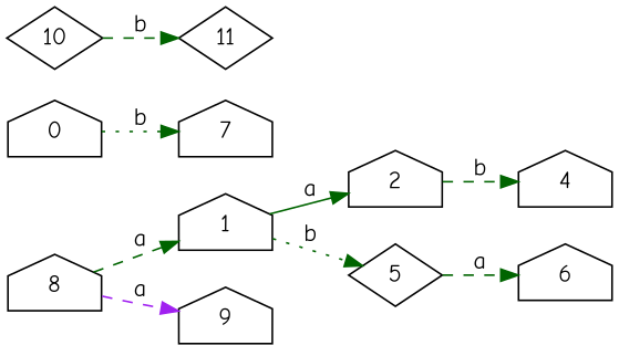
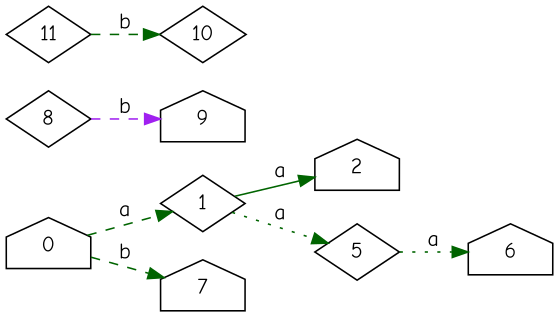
  digraph {
    fontname="Comic Neue"
    rankdir=LR
    node [fontname="Comic Neue" shape=house]
    edge [color=darkgreen fontname="Comic Neue" style=dashed]
-   1
+   1 [shape=diamond]
    0
    7
    2
    5 [shape=diamond]
-   4
    6
-   8
+   8 [shape=diamond]
    9
    10 [shape=diamond]
    11 [shape=diamond]
    1 -> 2 [label=a style=solid]
-   1 -> 5 [label=b style=dotted]
-   8 -> 1 [label=a]
-   0 -> 7 [label=b style=dotted]
-   2 -> 4 [label=b]
-   5 -> 6 [label=a]
-   8 -> 9 [color=purple label=a]
-   10 -> 11 [label=b]
+   1 -> 5 [label=a style=dotted]
+   0 -> 1 [label=a]
+   0 -> 7 [label=b]
+   5 -> 6 [label=a style=dotted]
+   8 -> 9 [color=purple label=b]
+   11 -> 10 [label=b]
  }
